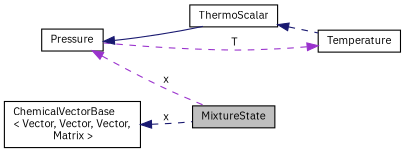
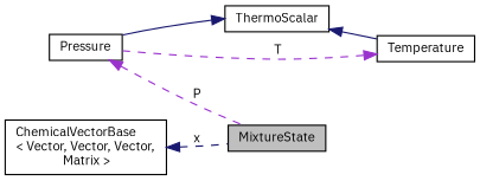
  digraph {
    fontname="IBM Plex Sans"
    rankdir=LR
    node [color=black fillcolor=white fontname="IBM Plex Sans" fontsize=10 shape=record style=filled]
    edge [color=midnightblue dir=back fontname="IBM Plex Sans" fontsize=10 labelfontname=Helvetica labelfontsize=10 style=dashed]
    n1 [fillcolor=grey75 fontcolor=black height=0.2 label=MixtureState width=0.4]
    n2 [height=0.2 label=Temperature width=0.4]
    n3 [height=0.2 label=Pressure width=0.4]
    n4 [height=0.2 label=ThermoScalar width=0.4]
    n5 [height=0.2 label="ChemicalVectorBase\l\< Vector, Vector, Vector,\l Matrix \>" width=0.4]
    n2 -> n3 [color=darkorchid3 label=" T"]
-   n3 -> n1 [color=darkorchid3 label=" x"]
-   n4 -> n2
-   n3 -> n4 [style=solid]
+   n3 -> n1 [color=darkorchid3 label=" P"]
+   n4 -> n2 [style=solid]
+   n4 -> n3 [style=solid]
    n5 -> n1 [label=" x"]
  }
